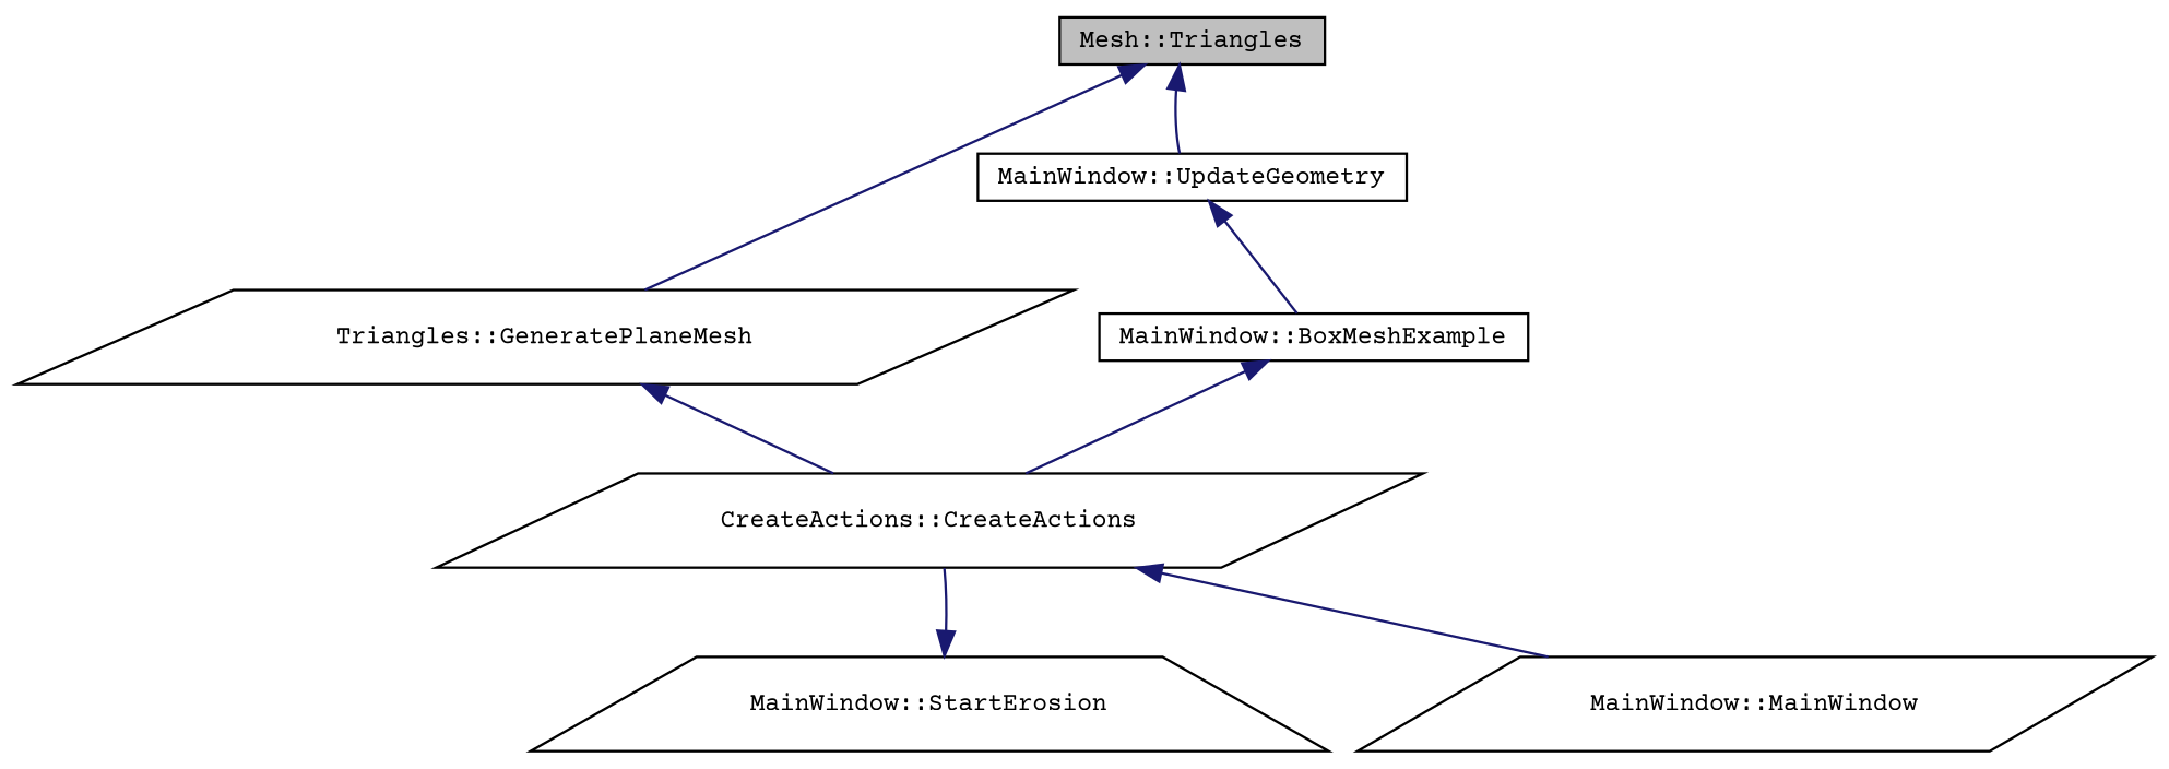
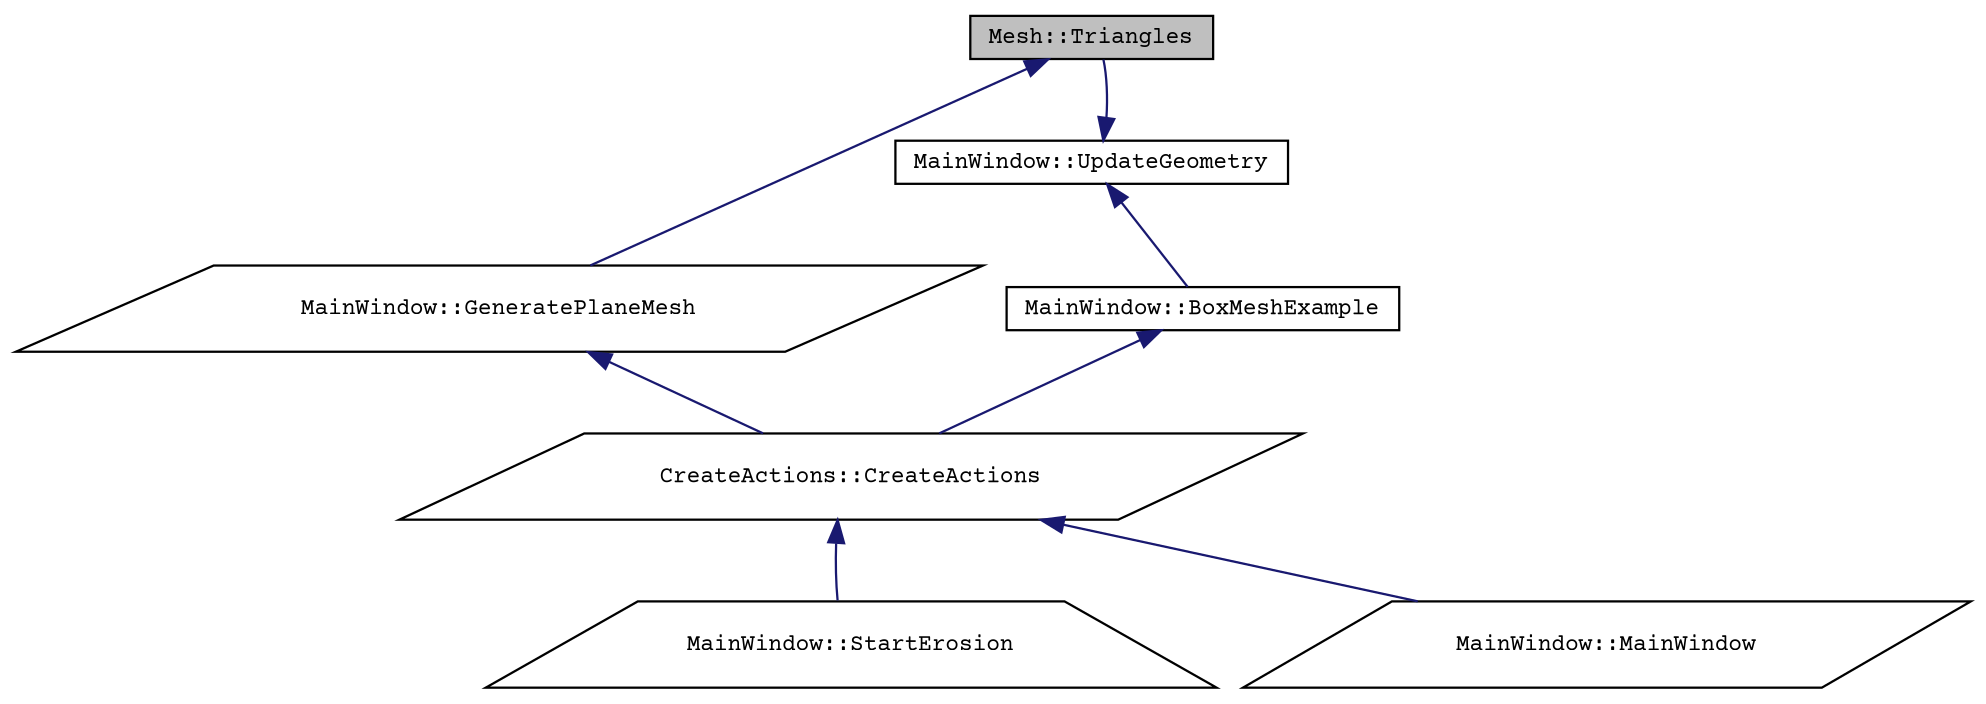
  digraph {
    fontname="Courier Prime"
    rankdir=TB
    node [color=black fillcolor=white fontname="Courier Prime" fontsize=10 shape=box style=filled]
    edge [color=midnightblue dir=back fontname="Courier Prime" fontsize=10 labelfontname=Helvetica labelfontsize=10 style=solid]
    n1 [fillcolor=grey75 fontcolor=black height=0.2 label="Mesh::Triangles" width=0.4]
-   n2 [height=0.2 label="Triangles::GeneratePlaneMesh" shape=parallelogram width=0.4]
+   n2 [height=0.2 label="MainWindow::GeneratePlaneMesh" shape=parallelogram width=0.4]
    n3 [height=0.2 label="MainWindow::UpdateGeometry" width=0.4]
    n4 [height=0.2 label="CreateActions::CreateActions" shape=parallelogram width=0.4]
    n5 [height=0.2 label="MainWindow::StartErosion" shape=trapezium width=0.4]
    n6 [height=0.2 label="MainWindow::BoxMeshExample" width=0.4]
    n7 [height=0.2 label="MainWindow::MainWindow" shape=parallelogram width=0.4]
    n1 -> n2
-   n1 -> n3
+   n3 -> n1
    n2 -> n4
    n3 -> n6
    n4 -> n7
-   n5 -> n4
+   n4 -> n5
    n6 -> n4
  }
